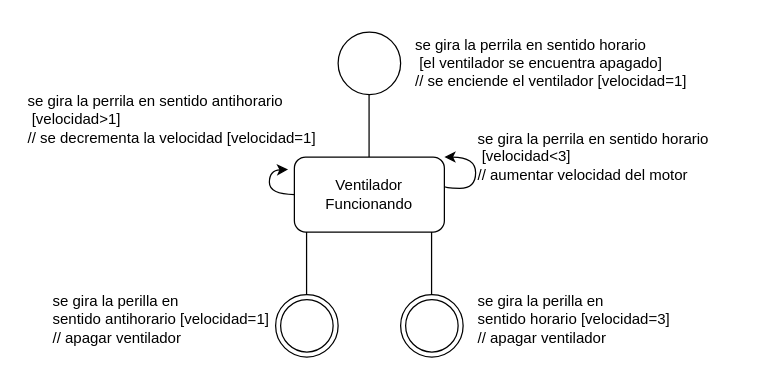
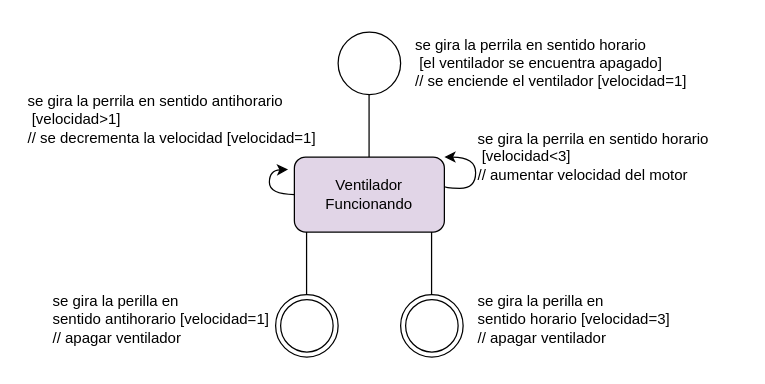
  <mxCell id="0" />
  <mxCell id="1" parent="0" />
  <mxCell id="2" value="" style="ellipse;whiteSpace=wrap;html=1;aspect=fixed;" vertex="1" parent="1"><mxGeometry x="270" y="25" width="50" height="50" as="geometry" /></mxCell>
  <mxCell id="3" value="" style="endArrow=none;html=1;rounded=0;" edge="1" parent="1"><mxGeometry width="50" height="50" relative="1" as="geometry"><mxPoint x="294.76" y="125" as="sourcePoint" /><mxPoint x="294.76" y="75" as="targetPoint" /></mxGeometry></mxCell>
  <mxCell id="4" value="se gira la perrila en sentido horario&lt;div&gt;&lt;div style=&quot;&quot;&gt;&lt;span style=&quot;background-color: initial;&quot;&gt;&amp;nbsp;[el ventilador se encuentra apagado]&amp;nbsp;&lt;/span&gt;&lt;/div&gt;&lt;div style=&quot;&quot;&gt;&lt;span style=&quot;background-color: initial;&quot;&gt;// se enciende el ventilador [velocidad=1]&lt;/span&gt;&lt;/div&gt;&lt;/div&gt;" style="text;html=1;align=left;verticalAlign=middle;resizable=0;points=[];autosize=1;strokeColor=none;fillColor=none;" vertex="1" parent="1"><mxGeometry x="330" y="20" width="240" height="60" as="geometry" /></mxCell>
  <mxCell id="5" style="edgeStyle=orthogonalEdgeStyle;rounded=0;orthogonalLoop=1;jettySize=auto;html=1;entryX=1;entryY=0.25;entryDx=0;entryDy=0;curved=1;exitX=0.997;exitY=0.633;exitDx=0;exitDy=0;exitPerimeter=0;" edge="1" parent="1"><mxGeometry relative="1" as="geometry"><mxPoint x="355" y="125.01" as="targetPoint" /><mxPoint x="354.64" y="147.99" as="sourcePoint" /><Array as="points"><mxPoint x="355" y="150.01" /><mxPoint x="380" y="150.01" /><mxPoint x="380" y="125.01" /></Array></mxGeometry></mxCell>
  <mxCell id="6" style="edgeStyle=orthogonalEdgeStyle;rounded=0;orthogonalLoop=1;jettySize=auto;html=1;curved=1;" edge="1" parent="1" source="7"><mxGeometry relative="1" as="geometry"><mxPoint x="230" y="135" as="targetPoint" /></mxGeometry></mxCell>
- <mxCell id="7" value="Ventilador&lt;div&gt;Funcionando&lt;/div&gt;" style="rounded=1;whiteSpace=wrap;html=1;" vertex="1" parent="1"><mxGeometry x="235" y="125" width="120" height="60" as="geometry" /></mxCell>
+ <mxCell id="7" value="Ventilador&lt;div&gt;Funcionando&lt;/div&gt;" style="rounded=1;whiteSpace=wrap;html=1;fillColor=#e1d5e7;" vertex="1" parent="1"><mxGeometry x="235" y="125" width="120" height="60" as="geometry" /></mxCell>
  <mxCell id="8" value="" style="ellipse;shape=doubleEllipse;whiteSpace=wrap;html=1;aspect=fixed;" vertex="1" parent="1"><mxGeometry x="220" y="235" width="50" height="50" as="geometry" /></mxCell>
  <mxCell id="9" value="" style="endArrow=none;html=1;rounded=0;" edge="1" parent="1"><mxGeometry width="50" height="50" relative="1" as="geometry"><mxPoint x="244.76" y="235" as="sourcePoint" /><mxPoint x="244.76" y="185" as="targetPoint" /></mxGeometry></mxCell>
  <mxCell id="10" value="se gira la perilla en&amp;nbsp;&lt;div&gt;sentido antihorario [velocidad=1]&lt;/div&gt;&lt;div&gt;// apagar ventilador&lt;/div&gt;" style="text;html=1;align=left;verticalAlign=middle;resizable=0;points=[];autosize=1;strokeColor=none;fillColor=none;" vertex="1" parent="1"><mxGeometry x="40" y="225" width="200" height="60" as="geometry" /></mxCell>
  <mxCell id="11" value="" style="ellipse;shape=doubleEllipse;whiteSpace=wrap;html=1;aspect=fixed;" vertex="1" parent="1"><mxGeometry x="320" y="235" width="50" height="50" as="geometry" /></mxCell>
  <mxCell id="12" value="" style="endArrow=none;html=1;rounded=0;" edge="1" parent="1"><mxGeometry width="50" height="50" relative="1" as="geometry"><mxPoint x="344.76" y="235" as="sourcePoint" /><mxPoint x="344.76" y="185" as="targetPoint" /></mxGeometry></mxCell>
  <mxCell id="13" value="se gira la perilla en&amp;nbsp;&lt;div&gt;sentido horario [velocidad=3]&lt;/div&gt;&lt;div&gt;// apagar ventilador&lt;/div&gt;" style="text;html=1;align=left;verticalAlign=middle;resizable=0;points=[];autosize=1;strokeColor=none;fillColor=none;" vertex="1" parent="1"><mxGeometry x="380" y="225" width="180" height="60" as="geometry" /></mxCell>
  <mxCell id="14" value="se gira la perrila en sentido horario&lt;div&gt;&lt;div style=&quot;&quot;&gt;&lt;span style=&quot;background-color: initial;&quot;&gt;&amp;nbsp;[velocidad&amp;lt;3]&amp;nbsp;&lt;/span&gt;&lt;/div&gt;&lt;div style=&quot;&quot;&gt;&lt;span style=&quot;background-color: initial;&quot;&gt;// aumentar velocidad del motor&lt;/span&gt;&lt;/div&gt;&lt;/div&gt;" style="text;html=1;align=left;verticalAlign=middle;resizable=0;points=[];autosize=1;strokeColor=none;fillColor=none;" vertex="1" parent="1"><mxGeometry x="380" y="95" width="210" height="60" as="geometry" /></mxCell>
  <mxCell id="15" value="se gira la perrila en sentido antihorario&lt;div&gt;&lt;div style=&quot;&quot;&gt;&lt;span style=&quot;background-color: initial;&quot;&gt;&amp;nbsp;[velocidad&amp;gt;1]&amp;nbsp;&lt;/span&gt;&lt;/div&gt;&lt;div style=&quot;&quot;&gt;&lt;span style=&quot;background-color: initial;&quot;&gt;// se decrementa la velocidad [velocidad=1]&lt;/span&gt;&lt;/div&gt;&lt;/div&gt;" style="text;html=1;align=left;verticalAlign=middle;resizable=0;points=[];autosize=1;strokeColor=none;fillColor=none;" vertex="1" parent="1"><mxGeometry y="65" width="250" height="60" as="geometry" x="20" /></mxCell>
